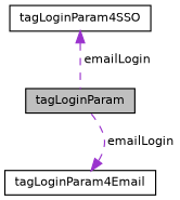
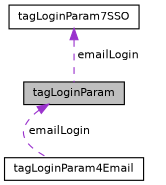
  digraph {
    node [color=black fillcolor=white fontname=Helvetica fontsize=10 shape=record style=filled]
    edge [color=darkorchid3 dir=back fontname=Helvetica fontsize=10 labelfontname=Helvetica labelfontsize=10 style=dashed]
    n1 [fillcolor=grey75 fontcolor=black height=0.2 label=tagLoginParam width=0.4]
    n2 [height=0.2 label=tagLoginParam4Email width=0.4]
-   n3 [height=0.2 label=tagLoginParam4SSO width=0.4]
-   n2 -> n1 [label=" emailLogin"]
+   n3 [height=0.2 label=tagLoginParam7SSO width=0.4]
+   n1 -> n2 [label=" emailLogin"]
    n3 -> n1 [label=" emailLogin"]
  }
